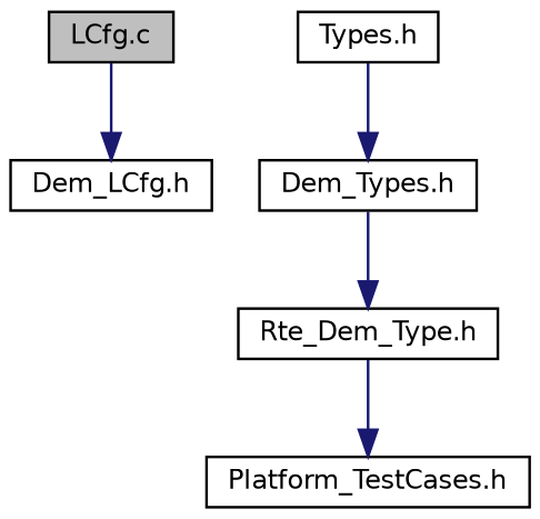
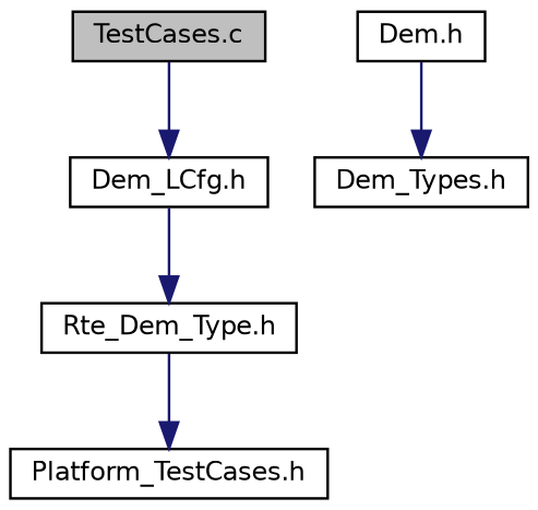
  digraph {
    node [color=black fillcolor=white fontname=Helvetica fontsize=10 shape=record style=filled]
    edge [color=midnightblue fontname=Helvetica fontsize=10 labelfontname=Helvetica labelfontsize=10 style=solid]
-   n1 [fillcolor=grey75 fontcolor=black height=0.2 label="LCfg.c" width=0.4]
+   n1 [fillcolor=grey75 fontcolor=black height=0.2 label="TestCases.c" width=0.4]
    n2 [height=0.2 label="Dem_LCfg.h" width=0.4]
-   n3 [height=0.2 label="Types.h" width=0.4]
+   n3 [height=0.2 label="Dem.h" width=0.4]
    n4 [height=0.2 label="Dem_Types.h" width=0.4]
    n5 [height=0.2 label="Rte_Dem_Type.h" width=0.4]
    n6 [height=0.2 label="Platform_TestCases.h" width=0.4]
    n1 -> n2
    n3 -> n4
-   n4 -> n5
+   n2 -> n5
    n5 -> n6
  }
